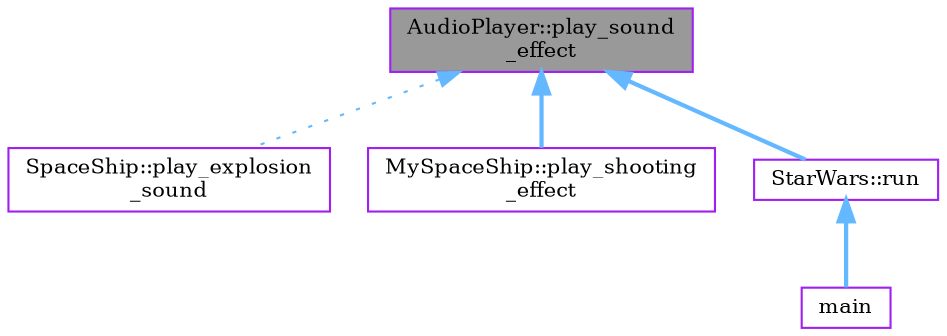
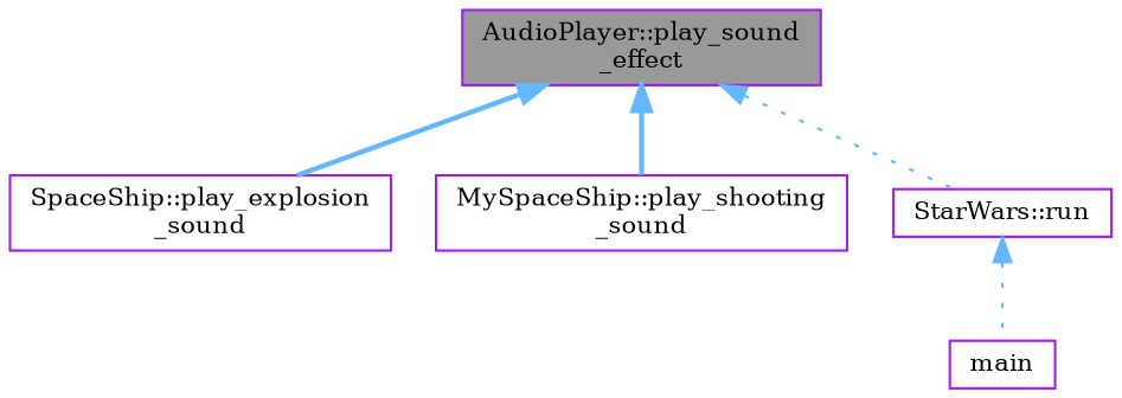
  digraph {
    fontname="DejaVu Serif"
    rankdir=TB
    node [color=purple fillcolor=white fontname="DejaVu Serif" fontsize=10 shape=box style=filled]
    edge [color=steelblue1 dir=back fontname="DejaVu Serif" fontsize=10 labelfontname=Helvetica labelfontsize=10 style=dotted]
    n1 [fillcolor=grey60 fontcolor=black height=0.2 label="AudioPlayer::play_sound\l_effect" width=0.4]
    n2 [height=0.2 label="SpaceShip::play_explosion\l_sound" width=0.4]
-   n3 [height=0.2 label="MySpaceShip::play_shooting\l_effect" width=0.4]
+   n3 [height=0.2 label="MySpaceShip::play_shooting\l_sound" width=0.4]
    n4 [height=0.2 label="StarWars::run" width=0.4]
    n5 [height=0.2 label=main width=0.4]
-   n1 -> n2
+   n1 -> n2 [style=bold]
    n1 -> n3 [style=bold]
-   n1 -> n4 [style=bold]
-   n4 -> n5 [style=bold]
+   n1 -> n4
+   n4 -> n5
  }
